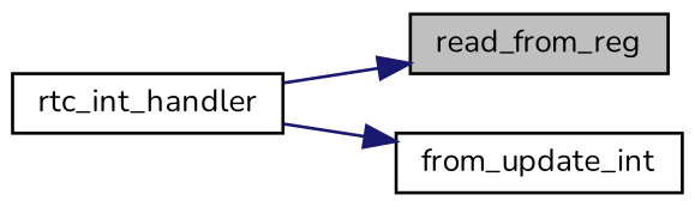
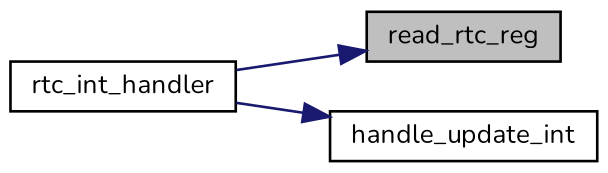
  digraph {
    fontname=Nunito
    rankdir=RL
    node [color=black fillcolor=white fontname=Nunito fontsize=10 shape=record style=filled]
    edge [color=midnightblue dir=back fontname=Nunito fontsize=10 labelfontname=Helvetica labelfontsize=10 style=solid]
-   n1 [fillcolor=grey75 fontcolor=black height=0.2 label=read_from_reg width=0.4]
+   n1 [fillcolor=grey75 fontcolor=black height=0.2 label=read_rtc_reg width=0.4]
    n2 [height=0.2 label=rtc_int_handler width=0.4]
-   n3 [height=0.2 label=from_update_int width=0.4]
+   n3 [height=0.2 label=handle_update_int width=0.4]
    n1 -> n2
    n3 -> n2
  }
